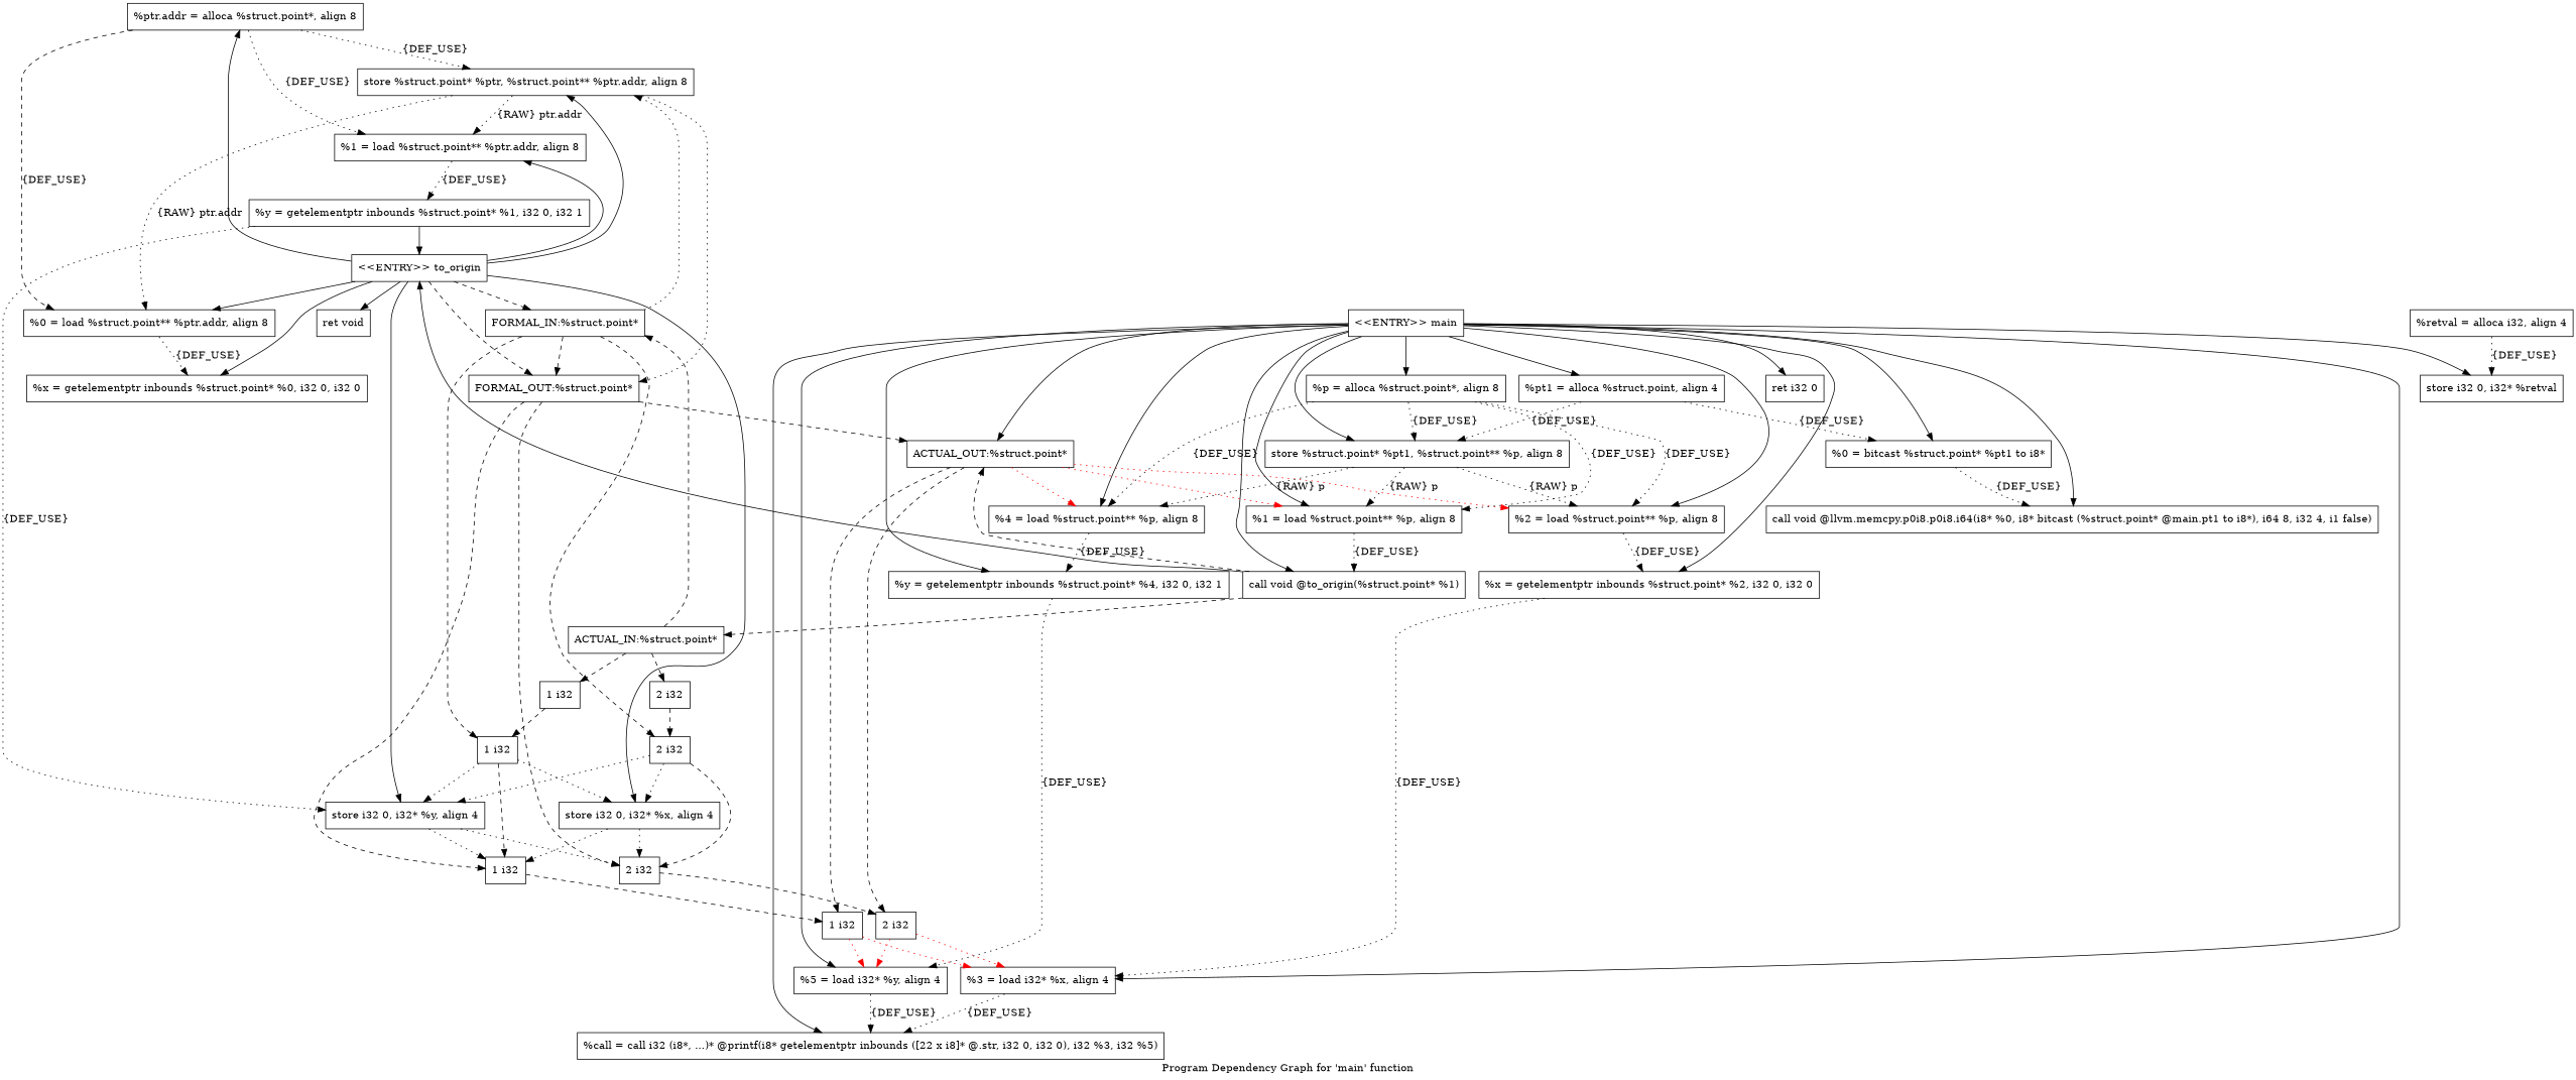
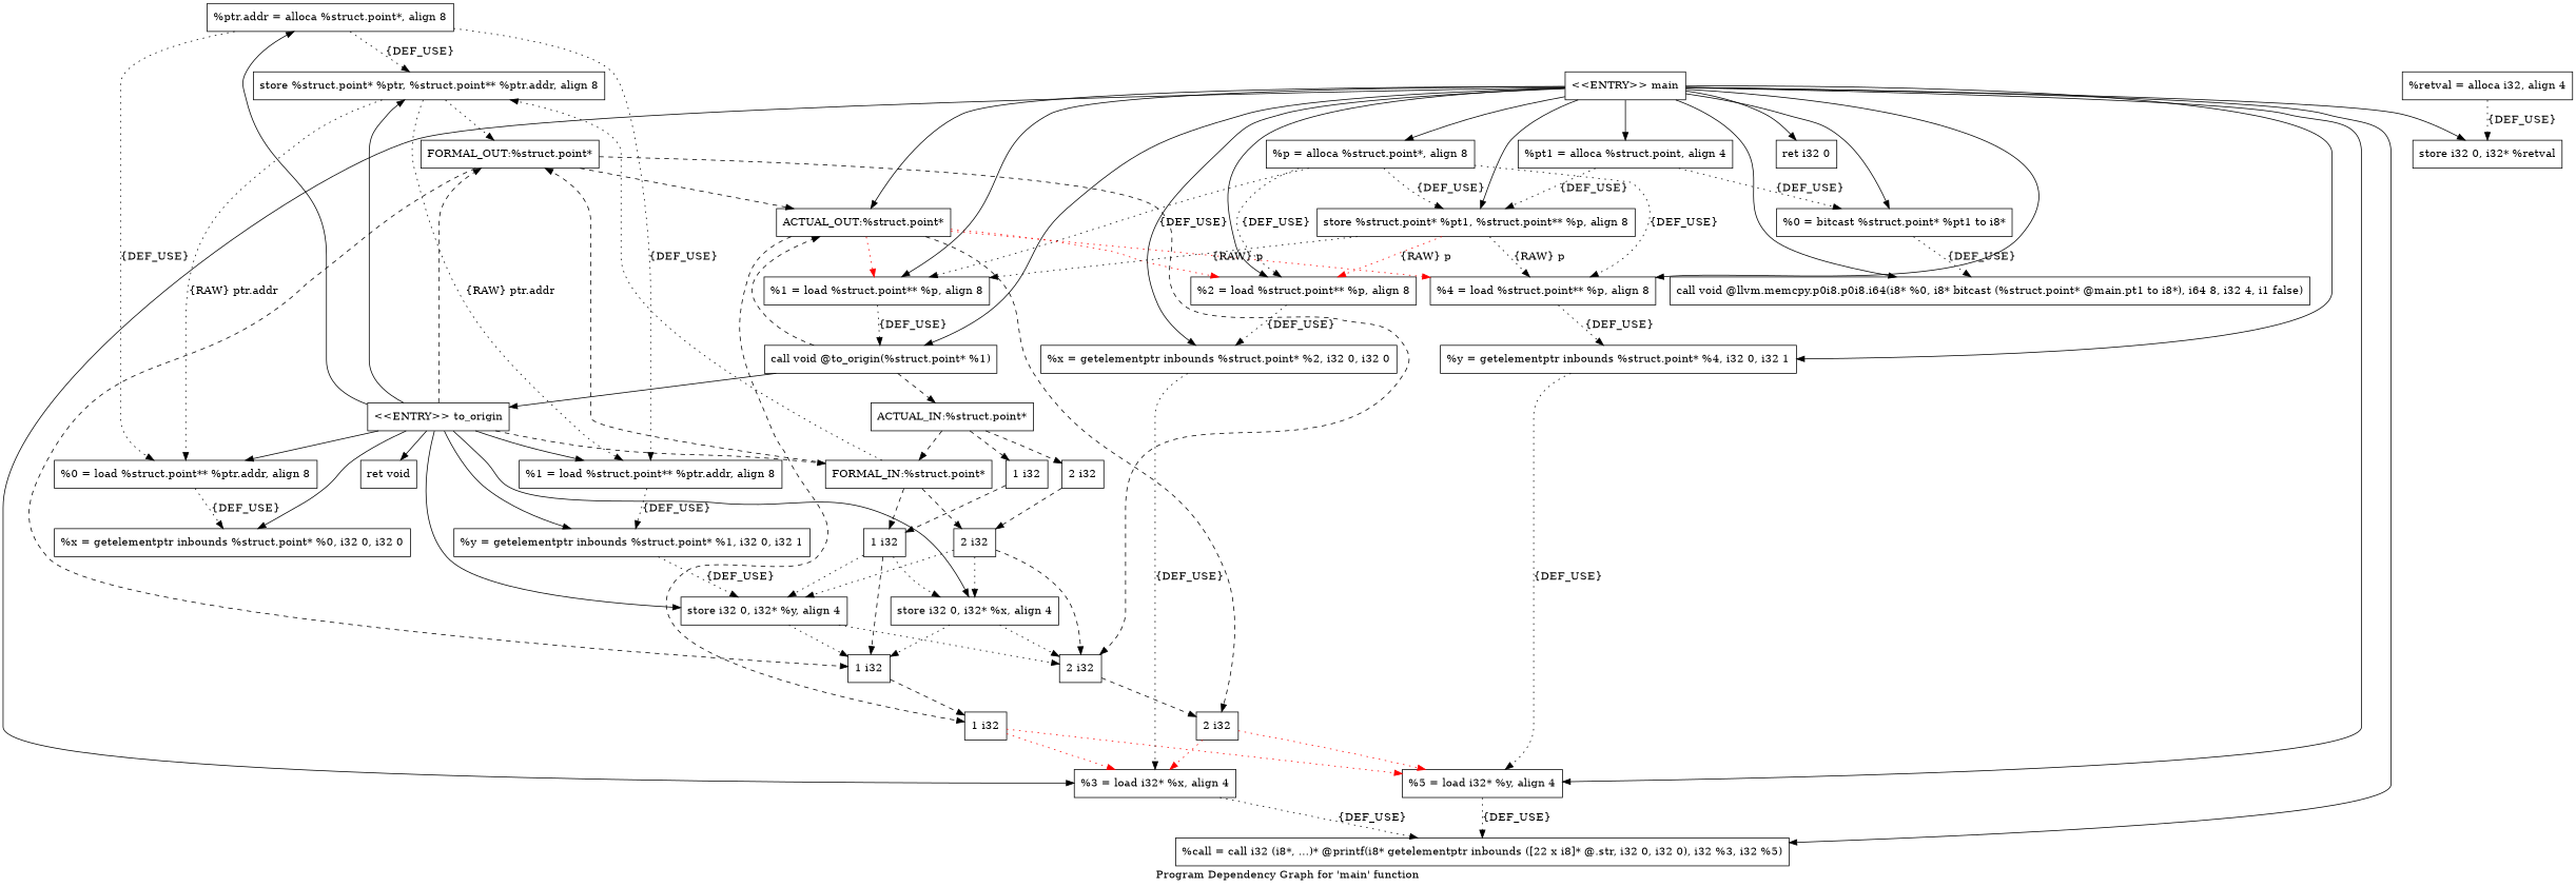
  digraph {
    label="Program Dependency Graph for 'main' function"
    node [shape=record]
    edge [style=dotted]
    n1 [label="{  %ptr.addr = alloca %struct.point*, align 8}"]
    n2 [label="{  store %struct.point* %ptr, %struct.point** %ptr.addr, align 8}"]
    n3 [label="{  %0 = load %struct.point** %ptr.addr, align 8}"]
    n4 [label="{  %1 = load %struct.point** %ptr.addr, align 8}"]
    n5 [label="{FORMAL_OUT:%struct.point*}"]
    n6 [label="{  %x = getelementptr inbounds %struct.point* %0, i32 0, i32 0}"]
    n7 [label="{  %y = getelementptr inbounds %struct.point* %1, i32 0, i32 1}"]
    n8 [label="{1 i32}"]
    n9 [label="{2 i32}"]
    n10 [label="{ACTUAL_OUT:%struct.point*}"]
    n11 [label="{  store i32 0, i32* %y, align 4}"]
    n12 [label="{1 i32}"]
    n13 [label="{2 i32}"]
    n14 [label="{  %1 = load %struct.point** %p, align 8}"]
    n15 [label="{  %2 = load %struct.point** %p, align 8}"]
    n16 [label="{  %4 = load %struct.point** %p, align 8}"]
    n17 [label="{  store i32 0, i32* %x, align 4}"]
    n18 [label="{  %3 = load i32* %x, align 4}"]
    n19 [label="{  %5 = load i32* %y, align 4}"]
    n20 [label="{\<\<ENTRY\>\> to_origin}"]
    n21 [label="{  ret void}"]
    n22 [label="{FORMAL_IN:%struct.point*}"]
    n23 [label="{1 i32}"]
    n24 [label="{2 i32}"]
    n25 [label="{  %retval = alloca i32, align 4}"]
    n26 [label="{  store i32 0, i32* %retval}"]
    n27 [label="{  %pt1 = alloca %struct.point, align 4}"]
    n28 [label="{  %0 = bitcast %struct.point* %pt1 to i8*}"]
    n29 [label="{  store %struct.point* %pt1, %struct.point** %p, align 8}"]
    n30 [label="{  call void @llvm.memcpy.p0i8.p0i8.i64(i8* %0, i8* bitcast (%struct.point* @main.pt1 to i8*), i64 8, i32 4, i1 false)}"]
    n31 [label="{  call void @to_origin(%struct.point* %1)}"]
    n32 [label="{  %x = getelementptr inbounds %struct.point* %2, i32 0, i32 0}"]
    n33 [label="{  %y = getelementptr inbounds %struct.point* %4, i32 0, i32 1}"]
    n34 [label="{ACTUAL_IN:%struct.point*}"]
    n35 [label="{  %p = alloca %struct.point*, align 8}"]
    n36 [label="{1 i32}"]
    n37 [label="{2 i32}"]
    n38 [label="{  %call = call i32 (i8*, ...)* @printf(i8* getelementptr inbounds ([22 x i8]* @.str, i32 0, i32 0), i32 %3, i32 %5)}"]
    n39 [label="{\<\<ENTRY\>\> main}"]
    n40 [label="{  ret i32 0}"]
    n1 -> n2 [label="{DEF_USE}"]
-   n1 -> n3 [label="{DEF_USE}" style=dashed]
+   n1 -> n3 [label="{DEF_USE}"]
    n1 -> n4 [label="{DEF_USE}"]
    n2 -> n3 [label="{RAW} ptr.addr"]
    n2 -> n4 [label="{RAW} ptr.addr"]
    n2 -> n5
    n3 -> n6 [label="{DEF_USE}"]
    n4 -> n7 [label="{DEF_USE}"]
    n5 -> n8 [style=dashed]
    n5 -> n9 [style=dashed]
    n5 -> n10 [style=dashed]
    n7 -> n11 [label="{DEF_USE}"]
    n8 -> n12 [style=dashed]
    n9 -> n13 [style=dashed]
    n10 -> n12 [style=dashed]
    n10 -> n13 [style=dashed]
    n10 -> n14 [color=red]
    n10 -> n15 [color=red]
    n10 -> n16 [color=red]
    n11 -> n8
    n11 -> n9
    n12 -> n18 [color=red]
    n12 -> n19 [color=red]
    n13 -> n18 [color=red]
    n13 -> n19 [color=red]
    n14 -> n31 [label="{DEF_USE}"]
    n15 -> n32 [label="{DEF_USE}"]
    n16 -> n33 [label="{DEF_USE}"]
    n17 -> n8
    n17 -> n9
    n18 -> n38 [label="{DEF_USE}"]
    n19 -> n38 [label="{DEF_USE}"]
    n20 -> n1 [style=""]
    n20 -> n2 [style=""]
    n20 -> n3 [style=""]
    n20 -> n4 [style=""]
    n20 -> n5 [style=dashed]
    n20 -> n6 [style=""]
-   n7 -> n20 [style=""]
+   n20 -> n7 [style=""]
    n20 -> n11 [style=""]
    n20 -> n17 [style=""]
    n20 -> n21 [style=""]
    n20 -> n22 [style=dashed]
    n22 -> n2
    n22 -> n5 [style=dashed]
    n22 -> n23 [style=dashed]
    n22 -> n24 [style=dashed]
    n23 -> n8 [style=dashed]
    n23 -> n11
    n23 -> n17
    n24 -> n9 [style=dashed]
    n24 -> n11
    n24 -> n17
    n25 -> n26 [label="{DEF_USE}"]
    n27 -> n28 [label="{DEF_USE}"]
    n27 -> n29 [label="{DEF_USE}"]
    n28 -> n30 [label="{DEF_USE}"]
    n29 -> n14 [label="{RAW} p"]
-   n29 -> n15 [label="{RAW} p"]
+   n29 -> n15 [label="{RAW} p" color=red]
    n29 -> n16 [label="{RAW} p"]
    n31 -> n10 [style=dashed]
    n31 -> n20 [style=""]
    n31 -> n34 [style=dashed]
    n32 -> n18 [label="{DEF_USE}"]
    n33 -> n19 [label="{DEF_USE}"]
    n34 -> n22 [style=dashed]
    n34 -> n36 [style=dashed]
    n34 -> n37 [style=dashed]
    n35 -> n14 [label="{DEF_USE}"]
    n35 -> n15 [label="{DEF_USE}"]
    n35 -> n16 [label="{DEF_USE}"]
    n35 -> n29 [label="{DEF_USE}"]
    n36 -> n23 [style=dashed]
    n37 -> n24 [style=dashed]
    n39 -> n10 [style=""]
    n39 -> n14 [style=""]
    n39 -> n15 [style=""]
    n39 -> n16 [style=""]
    n39 -> n18 [style=""]
    n39 -> n19 [style=""]
    n39 -> n26 [style=""]
    n39 -> n27 [style=""]
    n39 -> n28 [style=""]
    n39 -> n29 [style=""]
    n39 -> n30 [style=""]
    n39 -> n31 [style=""]
    n39 -> n32 [style=""]
    n39 -> n33 [style=""]
    n39 -> n35 [style=""]
    n39 -> n38 [style=""]
    n39 -> n40 [style=""]
  }
